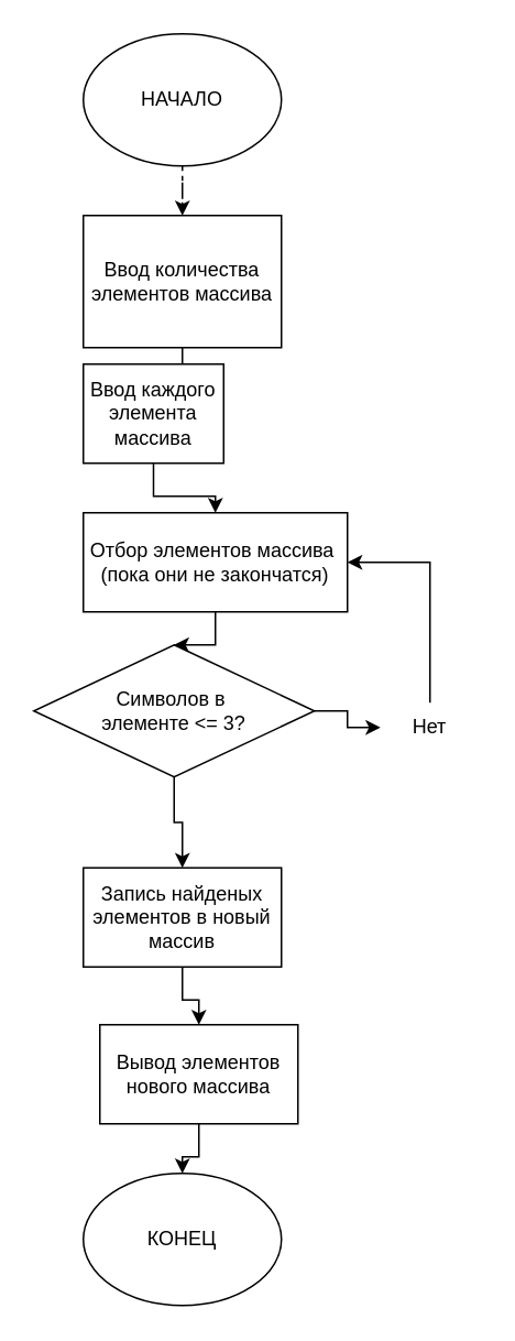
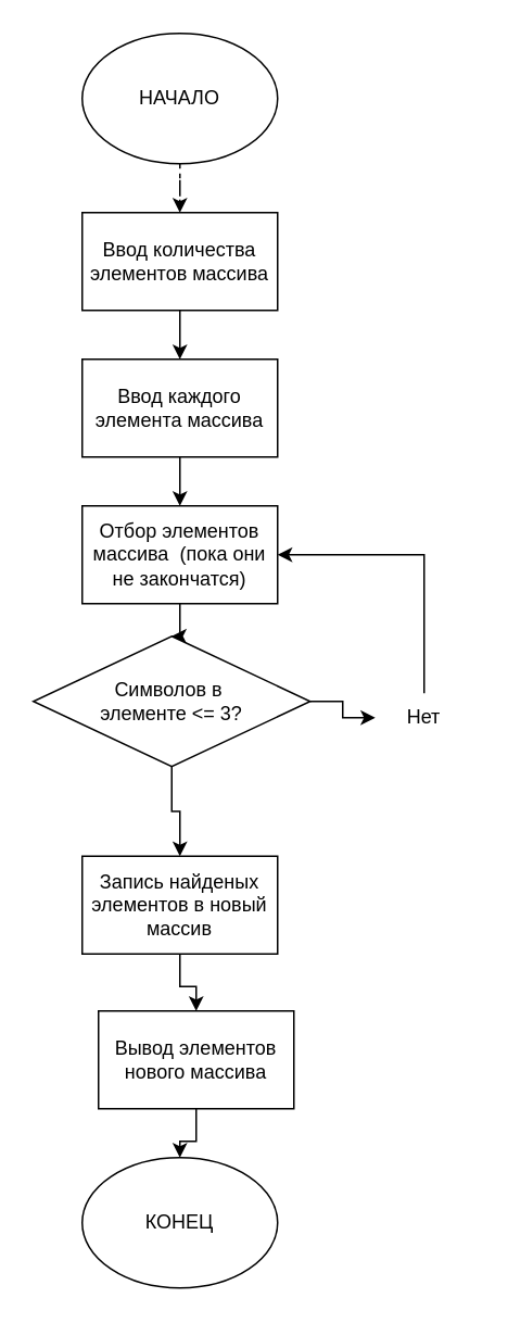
  <mxCell id="0" />
  <mxCell id="1" parent="0" />
  <mxCell id="2" value="" style="edgeStyle=orthogonalEdgeStyle;rounded=0;orthogonalLoop=1;jettySize=auto;html=1;dashed=1;" parent="1" source="3" target="5" edge="1"><mxGeometry relative="1" as="geometry" /></mxCell>
  <mxCell id="3" value="НАЧАЛО" style="ellipse;whiteSpace=wrap;html=1;" parent="1" vertex="1"><mxGeometry x="50" y="20" width="120" height="80" as="geometry" /></mxCell>
  <mxCell id="4" value="" style="edgeStyle=orthogonalEdgeStyle;rounded=0;orthogonalLoop=1;jettySize=auto;html=1;" parent="1" source="5" target="7" edge="1"><mxGeometry relative="1" as="geometry" /></mxCell>
- <mxCell id="5" value="Ввод количества элементов массива" style="rounded=0;whiteSpace=wrap;html=1;" parent="1" vertex="1"><mxGeometry x="50" y="130" width="120" height="80" as="geometry" /></mxCell>
+ <mxCell id="5" value="Ввод количества элементов массива" style="rounded=0;whiteSpace=wrap;html=1;" parent="1" vertex="1"><mxGeometry x="50" y="130" width="120" height="60" as="geometry" /></mxCell>
  <mxCell id="6" value="" style="edgeStyle=orthogonalEdgeStyle;rounded=0;orthogonalLoop=1;jettySize=auto;html=1;" parent="1" source="7" target="9" edge="1"><mxGeometry relative="1" as="geometry" /></mxCell>
- <mxCell id="7" value="Ввод каждого элемента массива" style="rounded=0;whiteSpace=wrap;html=1;" parent="1" vertex="1"><mxGeometry x="50" y="220" width="85" height="60" as="geometry" /></mxCell>
+ <mxCell id="7" value="Ввод каждого элемента массива" style="rounded=0;whiteSpace=wrap;html=1;" parent="1" vertex="1"><mxGeometry x="50" y="220" width="120" height="60" as="geometry" /></mxCell>
  <mxCell id="8" value="" style="edgeStyle=orthogonalEdgeStyle;rounded=0;orthogonalLoop=1;jettySize=auto;html=1;" parent="1" source="9" target="17" edge="1"><mxGeometry relative="1" as="geometry" /></mxCell>
- <mxCell id="9" value="Отбор элементов массива&amp;nbsp; (пока они не закончатся)" style="rounded=0;whiteSpace=wrap;html=1;" parent="1" vertex="1"><mxGeometry x="50" y="310" width="160" height="60" as="geometry" /></mxCell>
+ <mxCell id="9" value="Отбор элементов массива&amp;nbsp; (пока они не закончатся)" style="rounded=0;whiteSpace=wrap;html=1;" parent="1" vertex="1"><mxGeometry x="50" y="310" width="120" height="60" as="geometry" /></mxCell>
  <mxCell id="10" value="" style="edgeStyle=orthogonalEdgeStyle;rounded=0;orthogonalLoop=1;jettySize=auto;html=1;" parent="1" source="11" target="13" edge="1"><mxGeometry relative="1" as="geometry" /></mxCell>
  <mxCell id="11" value="Запись найденых элементов в новый массив" style="rounded=0;whiteSpace=wrap;html=1;" parent="1" vertex="1"><mxGeometry x="50" y="525" width="120" height="60" as="geometry" /></mxCell>
  <mxCell id="12" value="" style="edgeStyle=orthogonalEdgeStyle;rounded=0;orthogonalLoop=1;jettySize=auto;html=1;" parent="1" source="13" target="14" edge="1"><mxGeometry relative="1" as="geometry" /></mxCell>
  <mxCell id="13" value="Вывод элементов нового массива" style="rounded=0;whiteSpace=wrap;html=1;" parent="1" vertex="1"><mxGeometry x="60" y="620" width="120" height="60" as="geometry" /></mxCell>
  <mxCell id="14" value="КОНЕЦ" style="ellipse;whiteSpace=wrap;html=1;" parent="1" vertex="1"><mxGeometry x="50" y="710" width="120" height="80" as="geometry" /></mxCell>
  <mxCell id="15" value="" style="edgeStyle=orthogonalEdgeStyle;rounded=0;orthogonalLoop=1;jettySize=auto;html=1;" parent="1" source="17" target="11" edge="1"><mxGeometry relative="1" as="geometry" /></mxCell>
  <mxCell id="16" value="" style="edgeStyle=orthogonalEdgeStyle;rounded=0;orthogonalLoop=1;jettySize=auto;html=1;" parent="1" source="17" target="19" edge="1"><mxGeometry relative="1" as="geometry" /></mxCell>
  <mxCell id="17" value="Cимволов в&amp;nbsp;&lt;div&gt;элементе &amp;lt;= 3?&lt;/div&gt;" style="rhombus;whiteSpace=wrap;html=1;" parent="1" vertex="1"><mxGeometry x="20" y="390" width="170" height="80" as="geometry" /></mxCell>
  <mxCell id="18" style="edgeStyle=orthogonalEdgeStyle;rounded=0;orthogonalLoop=1;jettySize=auto;html=1;entryX=1;entryY=0.5;entryDx=0;entryDy=0;" parent="1" source="19" target="9" edge="1"><mxGeometry relative="1" as="geometry"><Array as="points"><mxPoint x="260" y="340" /></Array></mxGeometry></mxCell>
  <mxCell id="19" value="Нет" style="text;html=1;align=center;verticalAlign=middle;whiteSpace=wrap;rounded=0;" parent="1" vertex="1"><mxGeometry x="230" y="425" width="60" height="30" as="geometry" /></mxCell>
